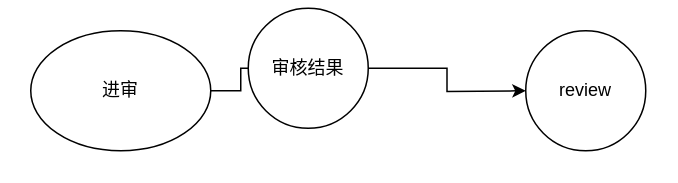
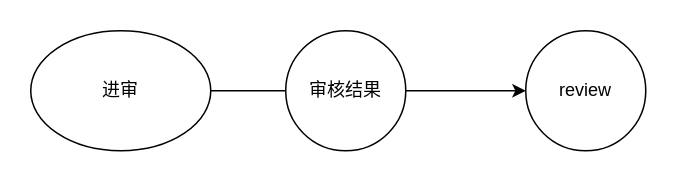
  <mxCell id="0" />
  <mxCell id="1" parent="0" />
  <mxCell id="2" value="" style="edgeStyle=orthogonalEdgeStyle;rounded=0;orthogonalLoop=1;jettySize=auto;html=1;endArrow=none;" edge="1" parent="1" source="3" target="5"><mxGeometry relative="1" as="geometry" /></mxCell>
  <mxCell id="3" value="进审" style="ellipse;whiteSpace=wrap;html=1;" vertex="1" parent="1"><mxGeometry x="20" y="20" width="120" height="80" as="geometry" /></mxCell>
  <mxCell id="4" style="edgeStyle=orthogonalEdgeStyle;rounded=0;orthogonalLoop=1;jettySize=auto;html=1;" edge="1" parent="1" source="5"><mxGeometry relative="1" as="geometry"><mxPoint x="350" y="60" as="targetPoint" /></mxGeometry></mxCell>
- <mxCell id="5" value="审核结果" style="ellipse;whiteSpace=wrap;html=1;" vertex="1" parent="1"><mxGeometry x="165" y="5" width="80" height="80" as="geometry" /></mxCell>
+ <mxCell id="5" value="审核结果" style="ellipse;whiteSpace=wrap;html=1;" vertex="1" parent="1"><mxGeometry x="190" y="20" width="80" height="80" as="geometry" /></mxCell>
  <mxCell id="6" value="review" style="ellipse;whiteSpace=wrap;html=1;" vertex="1" parent="1"><mxGeometry x="350" y="20" width="80" height="80" as="geometry" /></mxCell>
